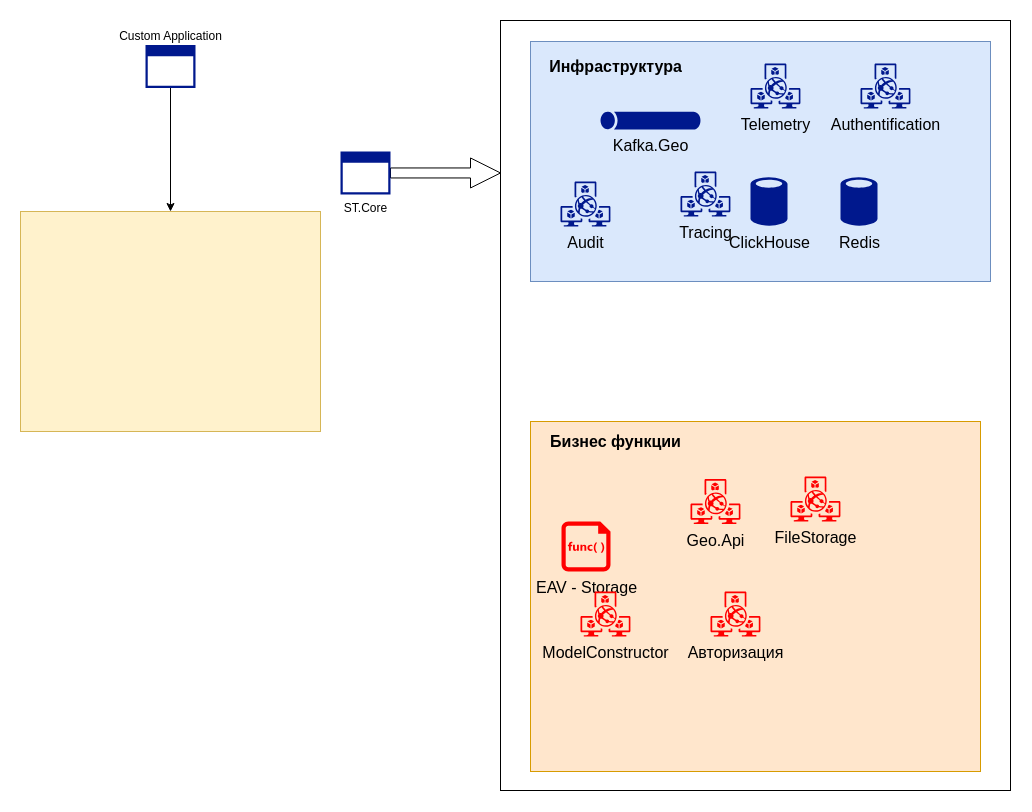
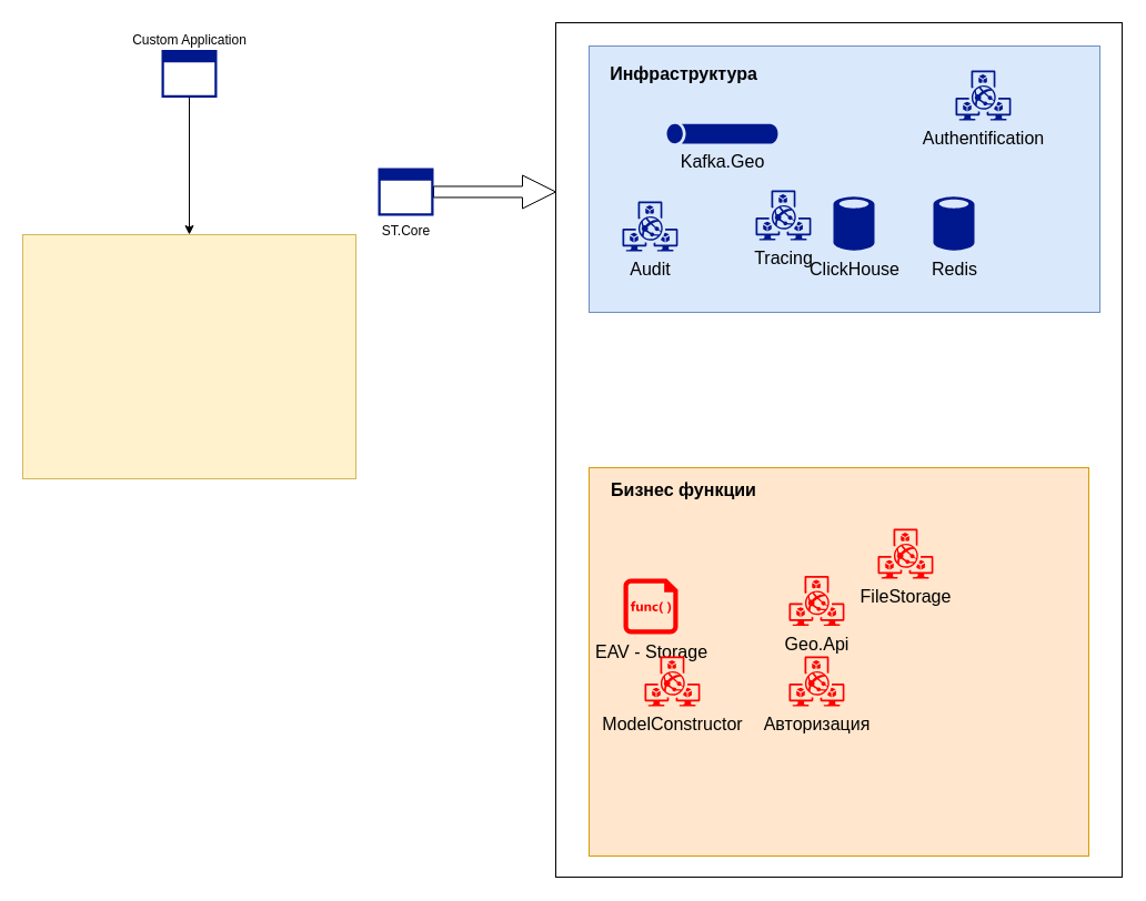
  <mxCell id="0" />
  <mxCell id="1" parent="0" />
  <mxCell id="2" style="edgeStyle=orthogonalEdgeStyle;rounded=0;orthogonalLoop=1;jettySize=auto;html=1;fontSize=16;" edge="1" parent="1" source="3" target="22"><mxGeometry relative="1" as="geometry" /></mxCell>
  <mxCell id="3" value="Custom Application" style="sketch=0;aspect=fixed;pointerEvents=1;shadow=0;dashed=0;html=1;strokeColor=none;labelPosition=center;verticalLabelPosition=top;verticalAlign=bottom;align=center;fillColor=#00188D;shape=mxgraph.mscae.enterprise.application_blank" vertex="1" parent="1"><mxGeometry x="145" y="44.5" width="50" height="43" as="geometry" /></mxCell>
  <mxCell id="4" style="edgeStyle=orthogonalEdgeStyle;rounded=0;orthogonalLoop=1;jettySize=auto;html=1;entryX=0;entryY=0.198;entryDx=0;entryDy=0;entryPerimeter=0;shape=arrow;" edge="1" parent="1" source="5" target="6"><mxGeometry relative="1" as="geometry" /></mxCell>
  <mxCell id="5" value="ST.Core" style="sketch=0;aspect=fixed;pointerEvents=1;shadow=0;dashed=0;html=1;strokeColor=none;labelPosition=center;verticalLabelPosition=bottom;verticalAlign=top;align=center;fillColor=#00188D;shape=mxgraph.mscae.enterprise.application_blank" vertex="1" parent="1"><mxGeometry x="340" y="151" width="50" height="43" as="geometry" /></mxCell>
  <mxCell id="6" value="" style="rounded=0;whiteSpace=wrap;html=1;" vertex="1" parent="1"><mxGeometry x="500" y="20" width="510" height="770" as="geometry" /></mxCell>
  <mxCell id="7" value="" style="rounded=0;whiteSpace=wrap;html=1;fillColor=#dae8fc;strokeColor=#6c8ebf;" vertex="1" parent="1"><mxGeometry x="530" y="41" width="460" height="240" as="geometry" /></mxCell>
  <mxCell id="8" value="" style="rounded=0;whiteSpace=wrap;html=1;fillColor=#ffe6cc;strokeColor=#d79b00;" vertex="1" parent="1"><mxGeometry x="530" y="421" width="450" height="350" as="geometry" /></mxCell>
  <mxCell id="9" value="Инфраструктура" style="text;strokeColor=none;fillColor=none;html=1;fontSize=16;fontStyle=1;verticalAlign=middle;align=center;" vertex="1" parent="1"><mxGeometry x="540" y="51" width="150" height="30" as="geometry" /></mxCell>
  <mxCell id="10" value="Бизнес функции" style="text;strokeColor=none;fillColor=none;html=1;fontSize=16;fontStyle=1;verticalAlign=middle;align=center;" vertex="1" parent="1"><mxGeometry x="540" y="431" width="150" height="20" as="geometry" /></mxCell>
  <mxCell id="11" value="Kafka.Geo" style="sketch=0;aspect=fixed;pointerEvents=1;shadow=0;dashed=0;html=1;strokeColor=none;labelPosition=center;verticalLabelPosition=bottom;verticalAlign=top;align=center;fillColor=#00188D;shape=mxgraph.mscae.general.tunnel;fontSize=16;" vertex="1" parent="1"><mxGeometry x="600" y="111" width="100" height="18" as="geometry" /></mxCell>
- <mxCell id="12" value="Telemetry" style="sketch=0;aspect=fixed;pointerEvents=1;shadow=0;dashed=0;html=1;strokeColor=none;labelPosition=center;verticalLabelPosition=bottom;verticalAlign=top;align=center;fillColor=#00188D;shape=mxgraph.mscae.enterprise.pack;fontSize=16;" vertex="1" parent="1"><mxGeometry x="750" y="63" width="50" height="45" as="geometry" /></mxCell>
  <mxCell id="13" value="Authentification" style="sketch=0;aspect=fixed;pointerEvents=1;shadow=0;dashed=0;html=1;strokeColor=none;labelPosition=center;verticalLabelPosition=bottom;verticalAlign=top;align=center;fillColor=#00188D;shape=mxgraph.mscae.enterprise.pack;fontSize=16;" vertex="1" parent="1"><mxGeometry x="860" y="63" width="50" height="45" as="geometry" /></mxCell>
  <mxCell id="14" value="Audit" style="sketch=0;aspect=fixed;pointerEvents=1;shadow=0;dashed=0;html=1;strokeColor=none;labelPosition=center;verticalLabelPosition=bottom;verticalAlign=top;align=center;fillColor=#00188D;shape=mxgraph.mscae.enterprise.pack;fontSize=16;" vertex="1" parent="1"><mxGeometry x="560" y="181" width="50" height="45" as="geometry" /></mxCell>
  <mxCell id="15" value="EAV - Storage" style="sketch=0;aspect=fixed;pointerEvents=1;shadow=0;dashed=0;html=1;strokeColor=none;labelPosition=center;verticalLabelPosition=bottom;verticalAlign=top;align=center;fillColor=#FF0000;shape=mxgraph.mscae.enterprise.code_file;fontSize=16;" vertex="1" parent="1"><mxGeometry x="561" y="521" width="49" height="50" as="geometry" /></mxCell>
- <mxCell id="16" value="Geo.Api" style="sketch=0;aspect=fixed;pointerEvents=1;shadow=0;dashed=0;html=1;strokeColor=none;labelPosition=center;verticalLabelPosition=bottom;verticalAlign=top;align=center;fillColor=#FF0000;shape=mxgraph.mscae.enterprise.pack;fontSize=16;" vertex="1" parent="1"><mxGeometry x="690" y="478.5" width="50" height="45" as="geometry" /></mxCell>
+ <mxCell id="16" value="Geo.Api" style="sketch=0;aspect=fixed;pointerEvents=1;shadow=0;dashed=0;html=1;strokeColor=none;labelPosition=center;verticalLabelPosition=bottom;verticalAlign=top;align=center;fillColor=#FF0000;shape=mxgraph.mscae.enterprise.pack;fontSize=16;" vertex="1" parent="1"><mxGeometry x="710" y="518.5" width="50" height="45" as="geometry" /></mxCell>
  <mxCell id="17" value="Tracing" style="sketch=0;aspect=fixed;pointerEvents=1;shadow=0;dashed=0;html=1;strokeColor=none;labelPosition=center;verticalLabelPosition=bottom;verticalAlign=top;align=center;fillColor=#00188D;shape=mxgraph.mscae.enterprise.pack;fontSize=16;" vertex="1" parent="1"><mxGeometry x="680" y="171" width="50" height="45" as="geometry" /></mxCell>
  <mxCell id="18" value="ClickHouse" style="sketch=0;aspect=fixed;pointerEvents=1;shadow=0;dashed=0;html=1;strokeColor=none;labelPosition=center;verticalLabelPosition=bottom;verticalAlign=top;align=center;fillColor=#00188D;shape=mxgraph.mscae.enterprise.database_generic;fontSize=16;" vertex="1" parent="1"><mxGeometry x="750" y="176" width="37" height="50" as="geometry" /></mxCell>
  <mxCell id="19" value="Redis" style="sketch=0;aspect=fixed;pointerEvents=1;shadow=0;dashed=0;html=1;strokeColor=none;labelPosition=center;verticalLabelPosition=bottom;verticalAlign=top;align=center;fillColor=#00188D;shape=mxgraph.mscae.enterprise.database_generic;fontSize=16;" vertex="1" parent="1"><mxGeometry x="840" y="176" width="37" height="50" as="geometry" /></mxCell>
  <mxCell id="20" value="FileStorage" style="sketch=0;aspect=fixed;pointerEvents=1;shadow=0;dashed=0;html=1;strokeColor=none;labelPosition=center;verticalLabelPosition=bottom;verticalAlign=top;align=center;fillColor=#FF0000;shape=mxgraph.mscae.enterprise.pack;fontSize=16;" vertex="1" parent="1"><mxGeometry x="790" y="476" width="50" height="45" as="geometry" /></mxCell>
  <mxCell id="21" value="ModelConstructor" style="sketch=0;aspect=fixed;pointerEvents=1;shadow=0;dashed=0;html=1;strokeColor=none;labelPosition=center;verticalLabelPosition=bottom;verticalAlign=top;align=center;fillColor=#FF0000;shape=mxgraph.mscae.enterprise.pack;fontSize=16;" vertex="1" parent="1"><mxGeometry x="580" y="591" width="50" height="45" as="geometry" /></mxCell>
  <mxCell id="22" value="" style="rounded=0;whiteSpace=wrap;html=1;fontSize=16;fillColor=#fff2cc;strokeColor=#d6b656;" vertex="1" parent="1"><mxGeometry x="20" y="211" width="300" height="220" as="geometry" /></mxCell>
  <mxCell id="23" value="Авторизация" style="sketch=0;aspect=fixed;pointerEvents=1;shadow=0;dashed=0;html=1;strokeColor=none;labelPosition=center;verticalLabelPosition=bottom;verticalAlign=top;align=center;fillColor=#FF0000;shape=mxgraph.mscae.enterprise.pack;fontSize=16;" vertex="1" parent="1"><mxGeometry x="710" y="591" width="50" height="45" as="geometry" /></mxCell>
